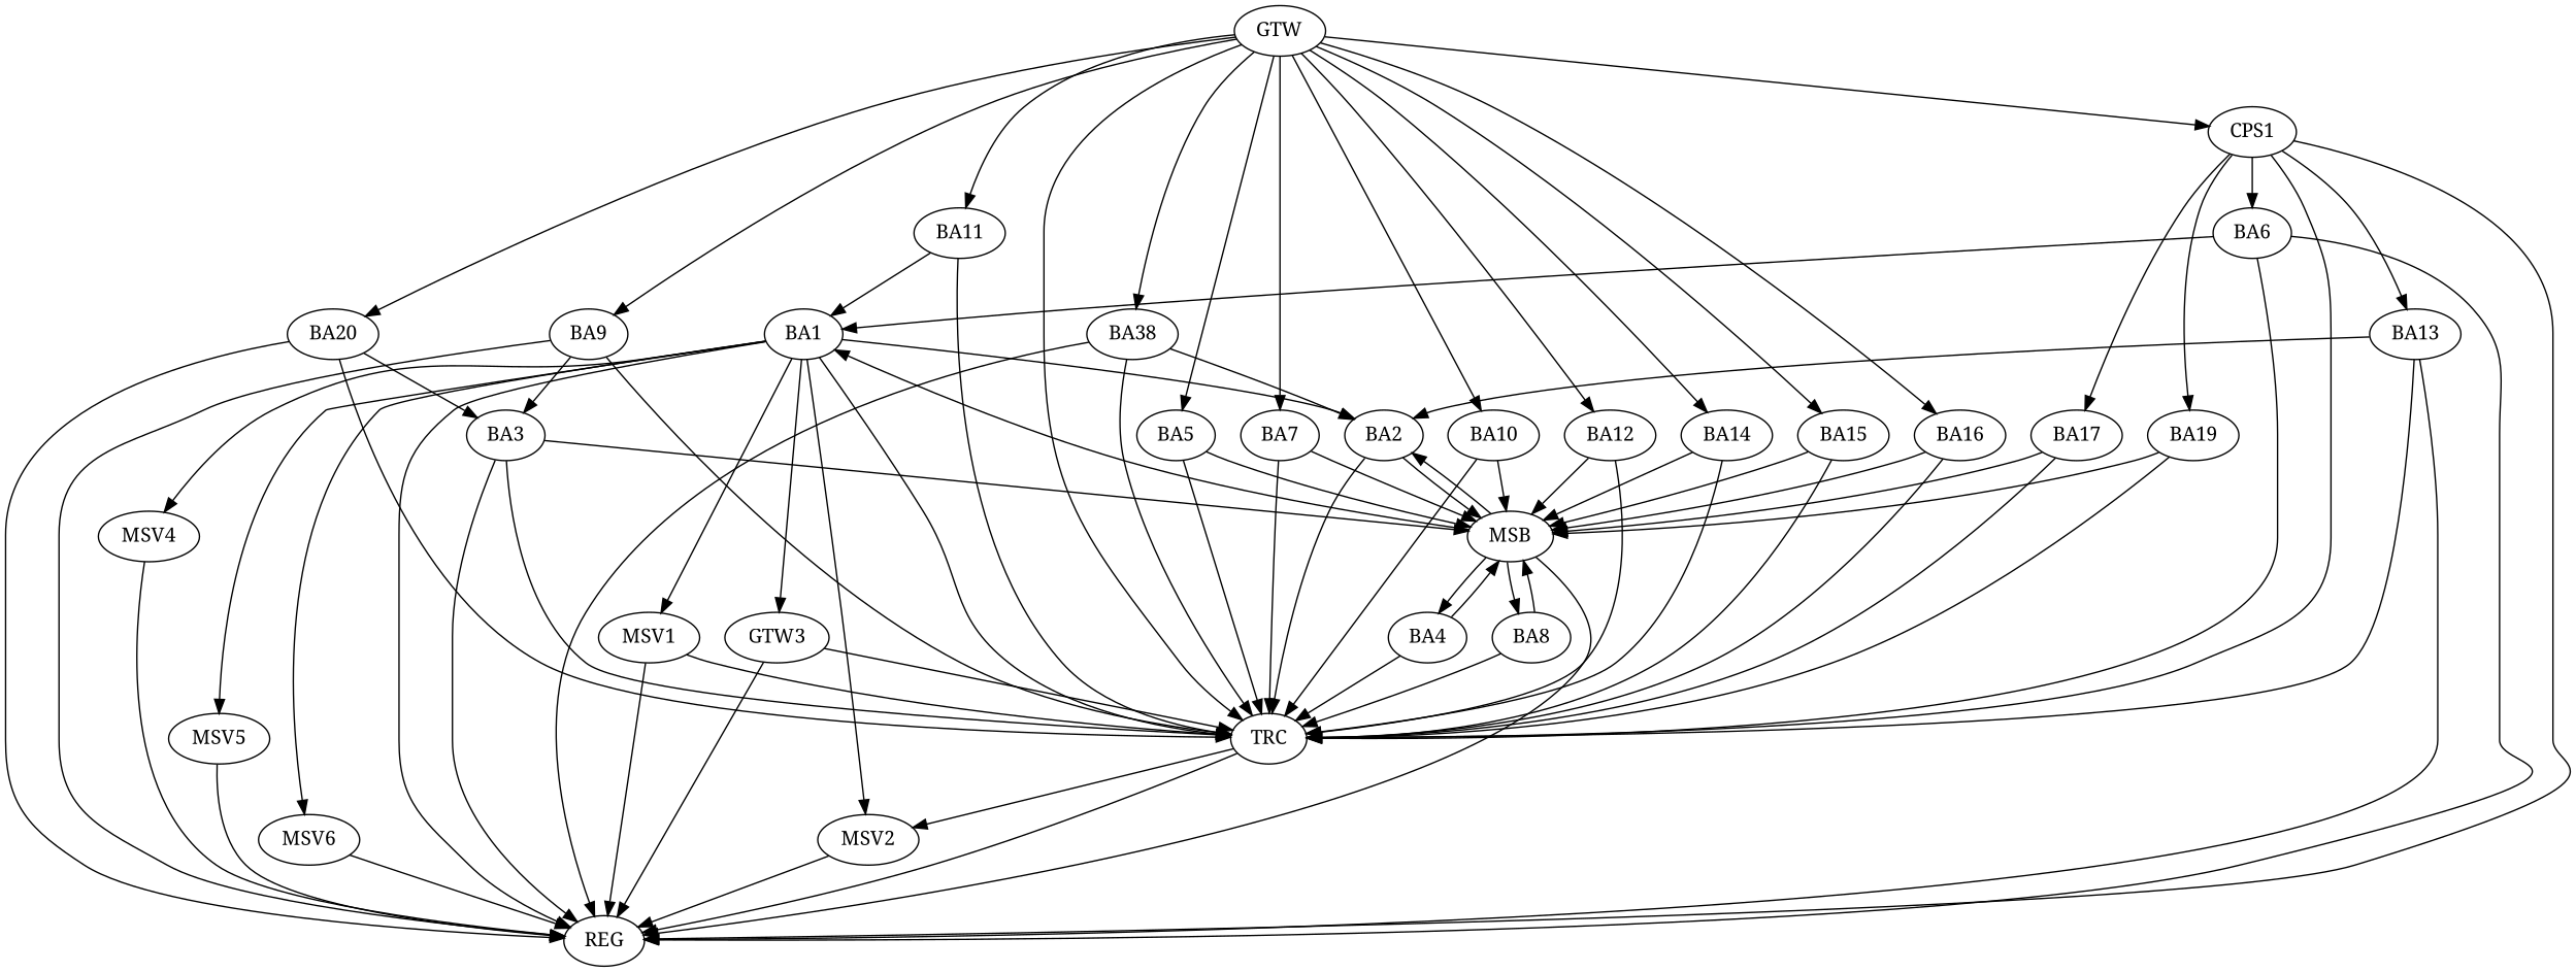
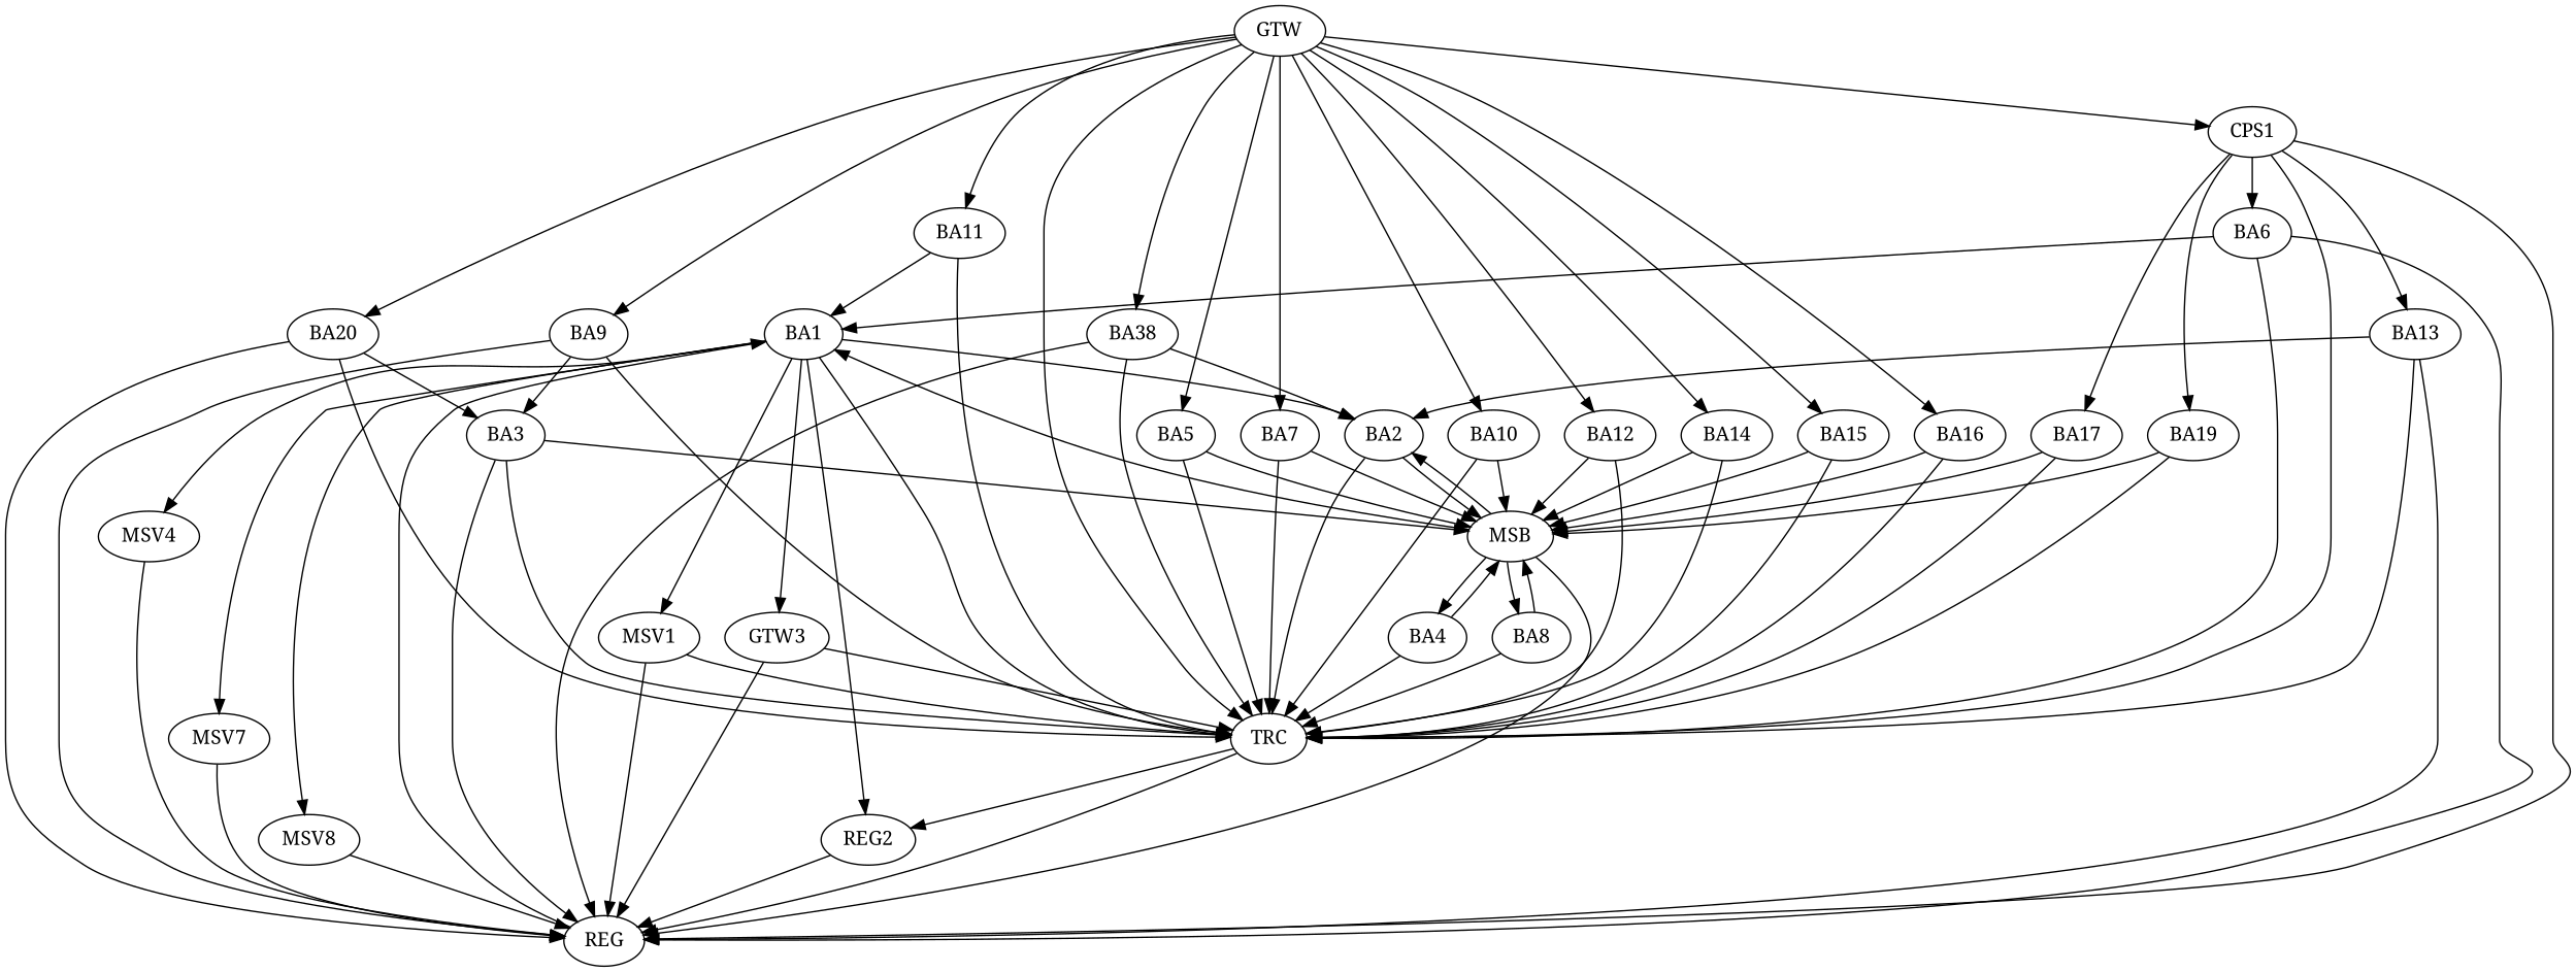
  strict digraph {
    fontname="Noto Serif"
    node [fontname="Noto Serif"]
    edge [fontname="Noto Serif"]
    n1 [label=BA1]
    n2 [label=BA2]
    n3 [label=REG]
    n4 [label=TRC]
    n5 [label=MSV1]
-   n6 [label=MSV2]
+   n6 [label=REG2]
    n7 [label=GTW3]
    n8 [label=MSV4]
-   n9 [label=MSV5]
-   n10 [label=MSV6]
+   n9 [label=MSV7]
+   n10 [label=MSV8]
    n11 [label=MSB]
    n12 [label=BA4]
    n13 [label=BA8]
    n14 [label=BA3]
    n15 [label=BA5]
    n16 [label=BA6]
    n17 [label=BA7]
    n18 [label=BA9]
    n19 [label=BA10]
    n20 [label=BA11]
    n21 [label=BA12]
    n22 [label=BA13]
    n23 [label=BA14]
    n24 [label=BA15]
    n25 [label=BA16]
    n26 [label=BA17]
    n27 [label=BA38]
    n28 [label=BA19]
    n29 [label=BA20]
    n30 [label=CPS1]
    n31 [label=GTW]
    n1 -> n2
-   n1 -> n3
+   n3 -> n1
    n1 -> n4
    n1 -> n5
    n1 -> n6
    n1 -> n7
    n1 -> n8
    n1 -> n9
    n1 -> n10
    n2 -> n4
    n2 -> n11
    n4 -> n3
    n4 -> n6
    n5 -> n3
    n5 -> n4
    n6 -> n3
    n7 -> n3
    n7 -> n4
    n8 -> n3
    n9 -> n3
    n10 -> n3
    n11 -> n1
    n11 -> n2
    n11 -> n3
    n11 -> n12
    n11 -> n13
    n12 -> n4
    n12 -> n11
    n13 -> n4
    n13 -> n11
    n14 -> n3
    n14 -> n4
    n14 -> n11
    n15 -> n4
    n15 -> n11
    n16 -> n1
    n16 -> n3
    n16 -> n4
    n17 -> n4
    n17 -> n11
    n18 -> n3
    n18 -> n4
    n18 -> n14
    n19 -> n4
    n19 -> n11
    n20 -> n1
    n20 -> n4
    n21 -> n4
    n21 -> n11
    n22 -> n2
    n22 -> n3
    n22 -> n4
    n23 -> n4
    n23 -> n11
    n24 -> n4
    n24 -> n11
    n25 -> n4
    n25 -> n11
    n26 -> n4
    n26 -> n11
    n27 -> n2
    n27 -> n3
    n27 -> n4
    n28 -> n4
    n28 -> n11
    n29 -> n3
    n29 -> n4
    n29 -> n14
    n30 -> n3
    n30 -> n4
    n30 -> n16
    n30 -> n22
    n30 -> n26
    n30 -> n28
    n31 -> n4
    n31 -> n15
    n31 -> n17
    n31 -> n18
    n31 -> n19
    n31 -> n20
    n31 -> n21
    n31 -> n23
    n31 -> n24
    n31 -> n25
    n31 -> n27
    n31 -> n29
    n31 -> n30
  }
